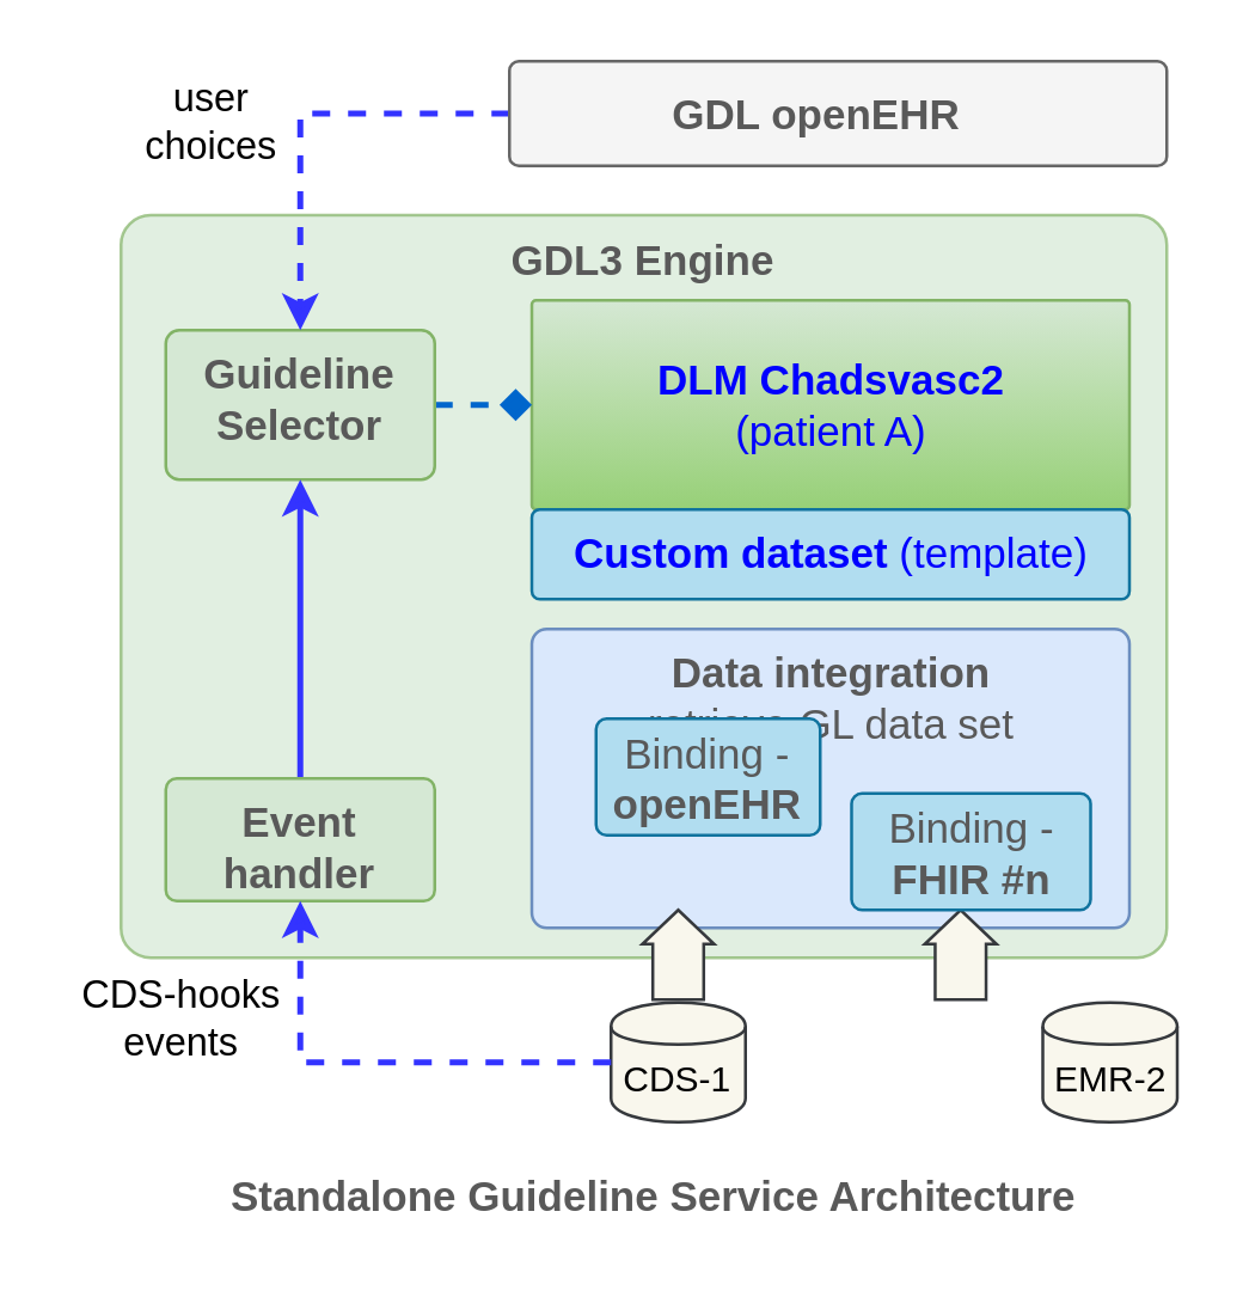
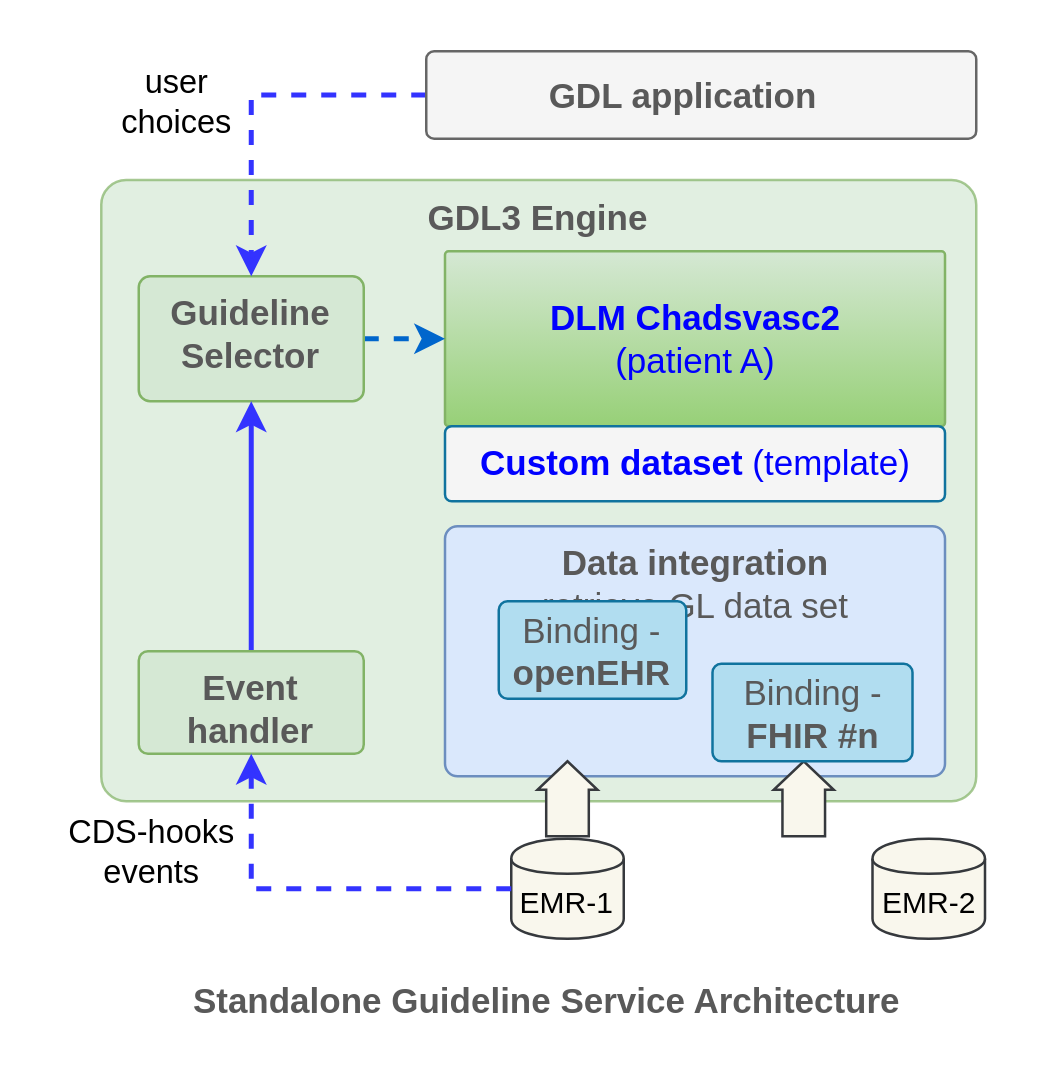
  <mxCell id="0" />
  <mxCell id="1" parent="0" />
  <mxCell id="2" value="&lt;span style=&quot;font-size: 14px&quot;&gt;GDL3 Engine&lt;br&gt;&lt;/span&gt;" style="rounded=1;whiteSpace=wrap;html=1;fillColor=#d5e8d4;fontSize=14;arcSize=4;verticalAlign=top;strokeWidth=1;strokeColor=#82b366;fontStyle=1;opacity=70;fontColor=#595959;" parent="1" vertex="1"><mxGeometry x="40" y="71.5" width="350" height="248.5" as="geometry" /></mxCell>
  <mxCell id="3" value="&lt;span style=&quot;font-size: 14px&quot;&gt;&lt;b&gt;DLM Chadsvasc2&lt;/b&gt; &lt;br&gt;(patient A)&lt;br&gt;&lt;/span&gt;" style="rounded=1;whiteSpace=wrap;html=1;strokeColor=#82b366;fillColor=#d5e8d4;fontSize=14;arcSize=2;gradientColor=#97d077;fontColor=#0000FF;fontStyle=0;verticalAlign=middle;" parent="1" vertex="1"><mxGeometry x="177.5" y="100" width="200" height="70" as="geometry" /></mxCell>
- <mxCell id="4" style="edgeStyle=orthogonalEdgeStyle;rounded=0;orthogonalLoop=1;jettySize=auto;html=1;exitX=1;exitY=0.5;exitDx=0;exitDy=0;entryX=0;entryY=0.5;entryDx=0;entryDy=0;dashed=1;strokeColor=#0066CC;strokeWidth=2;fontSize=12;fontColor=#666666;fontStyle=0;endArrow=diamond;" parent="1" source="5" target="3" edge="1"><mxGeometry relative="1" as="geometry"><mxPoint x="115" y="150" as="targetPoint" /></mxGeometry></mxCell>
+ <mxCell id="4" style="edgeStyle=orthogonalEdgeStyle;rounded=0;orthogonalLoop=1;jettySize=auto;html=1;exitX=1;exitY=0.5;exitDx=0;exitDy=0;entryX=0;entryY=0.5;entryDx=0;entryDy=0;dashed=1;strokeColor=#0066CC;strokeWidth=2;fontSize=12;fontColor=#666666;fontStyle=0" parent="1" source="5" target="3" edge="1"><mxGeometry relative="1" as="geometry"><mxPoint x="115" y="150" as="targetPoint" /></mxGeometry></mxCell>
  <mxCell id="5" value="&lt;span style=&quot;font-size: 14px&quot;&gt;&lt;span&gt;Guideline Selector&lt;/span&gt;&lt;br&gt;&lt;/span&gt;" style="rounded=1;whiteSpace=wrap;html=1;strokeColor=#82b366;fillColor=#d5e8d4;fontSize=14;arcSize=9;verticalAlign=top;fontStyle=1;fontColor=#595959;" parent="1" vertex="1"><mxGeometry x="55" y="110" width="90" height="50" as="geometry" /></mxCell>
  <mxCell id="6" style="edgeStyle=orthogonalEdgeStyle;rounded=0;orthogonalLoop=1;jettySize=auto;html=1;exitX=0;exitY=0.5;exitDx=0;exitDy=0;entryX=0.5;entryY=0;entryDx=0;entryDy=0;dashed=1;strokeColor=#3333FF;strokeWidth=2;fontSize=12;fontColor=#666666;fontStyle=0" parent="1" source="7" target="5" edge="1"><mxGeometry relative="1" as="geometry" /></mxCell>
- <mxCell id="7" value="&lt;span style=&quot;font-size: 14px&quot;&gt;GDL openEHR&lt;br&gt;&lt;/span&gt;" style="rounded=1;whiteSpace=wrap;html=1;strokeColor=#666666;fillColor=#f5f5f5;fontSize=14;arcSize=9;verticalAlign=middle;fontStyle=1;align=center;spacingRight=14;fontColor=#595959;" parent="1" vertex="1"><mxGeometry x="170" y="20" width="220" height="35" as="geometry" /></mxCell>
+ <mxCell id="7" value="&lt;span style=&quot;font-size: 14px&quot;&gt;GDL application&lt;br&gt;&lt;/span&gt;" style="rounded=1;whiteSpace=wrap;html=1;strokeColor=#666666;fillColor=#f5f5f5;fontSize=14;arcSize=9;verticalAlign=middle;fontStyle=1;align=center;spacingRight=14;fontColor=#595959;" parent="1" vertex="1"><mxGeometry x="170" y="20" width="220" height="35" as="geometry" /></mxCell>
  <mxCell id="8" style="edgeStyle=orthogonalEdgeStyle;rounded=0;orthogonalLoop=1;jettySize=auto;html=1;exitX=0.5;exitY=0;exitDx=0;exitDy=0;entryX=0.5;entryY=1;entryDx=0;entryDy=0;dashed=0;strokeColor=#3333FF;strokeWidth=2;fontSize=12;fontColor=#666666;fontStyle=0;" parent="1" source="19" target="5" edge="1"><mxGeometry relative="1" as="geometry"><mxPoint x="130" y="30" as="sourcePoint" /><mxPoint x="45" y="74" as="targetPoint" /></mxGeometry></mxCell>
  <mxCell id="9" value="user &lt;br&gt;choices" style="text;html=1;align=center;verticalAlign=middle;resizable=0;points=[];autosize=1;fontSize=13;fontStyle=0" parent="1" vertex="1"><mxGeometry x="40" y="20" width="60" height="40" as="geometry" /></mxCell>
  <mxCell id="10" value="CDS-hooks &lt;br&gt;events" style="text;html=1;align=center;verticalAlign=middle;resizable=0;points=[];autosize=1;fontSize=13;fontStyle=0" parent="1" vertex="1"><mxGeometry x="20" y="320" width="80" height="40" as="geometry" /></mxCell>
  <mxCell id="11" value="Standalone Guideline Service Architecture" style="text;html=1;align=center;verticalAlign=middle;resizable=0;points=[];autosize=1;fontSize=14;fontColor=#595959;fontStyle=1" parent="1" vertex="1"><mxGeometry x="62.5" y="390" width="310" height="20" as="geometry" /></mxCell>
  <mxCell id="12" value="&lt;span style=&quot;font-size: 14px&quot;&gt;&lt;span&gt;&lt;b&gt;Data integration&lt;/b&gt;&lt;br&gt;&lt;/span&gt;retrieve GL data set&lt;br&gt;&lt;/span&gt;" style="rounded=1;whiteSpace=wrap;html=1;strokeColor=#6c8ebf;fillColor=#dae8fc;fontSize=14;arcSize=5;verticalAlign=top;fontColor=#595959;fontStyle=0" parent="1" vertex="1"><mxGeometry x="177.5" y="210" width="200" height="100" as="geometry" /></mxCell>
  <mxCell id="13" value="&lt;span style=&quot;font-size: 14px&quot;&gt;&lt;span&gt;Binding - &lt;br&gt;&lt;b&gt;openEHR&lt;/b&gt;&lt;/span&gt;&lt;br&gt;&lt;/span&gt;" style="rounded=1;whiteSpace=wrap;html=1;strokeColor=#10739e;fillColor=#b1ddf0;fontSize=14;arcSize=9;fontStyle=0;fontColor=#595959;" parent="1" vertex="1"><mxGeometry x="199" y="240" width="75" height="39" as="geometry" /></mxCell>
- <mxCell id="14" value="CDS-1" style="shape=cylinder;whiteSpace=wrap;html=1;boundedLbl=1;backgroundOutline=1;strokeColor=#36393d;strokeWidth=1;fillColor=#f9f7ed;fontStyle=0" parent="1" vertex="1"><mxGeometry x="204" y="335" width="45" height="40" as="geometry" /></mxCell>
+ <mxCell id="14" value="EMR-1" style="shape=cylinder;whiteSpace=wrap;html=1;boundedLbl=1;backgroundOutline=1;strokeColor=#36393d;strokeWidth=1;fillColor=#f9f7ed;fontStyle=0" parent="1" vertex="1"><mxGeometry x="204" y="335" width="45" height="40" as="geometry" /></mxCell>
  <mxCell id="15" value="EMR-2" style="shape=cylinder;whiteSpace=wrap;html=1;boundedLbl=1;backgroundOutline=1;strokeColor=#36393d;strokeWidth=1;fillColor=#f9f7ed;fontStyle=0" parent="1" vertex="1"><mxGeometry x="348.5" y="335" width="45" height="40" as="geometry" /></mxCell>
  <mxCell id="16" value="" style="html=1;shadow=0;align=center;verticalAlign=middle;shape=mxgraph.arrows2.arrow;dy=0.29;dx=11.4;direction=north;notch=0;fillColor=#f9f7ed;strokeColor=#36393d;fontStyle=0" parent="1" vertex="1"><mxGeometry x="214.5" y="304" width="24" height="30" as="geometry" /></mxCell>
  <mxCell id="17" value="" style="html=1;shadow=0;align=center;verticalAlign=middle;shape=mxgraph.arrows2.arrow;dy=0.29;dx=11.4;direction=north;notch=0;fillColor=#f9f7ed;strokeColor=#36393d;fontStyle=0" parent="1" vertex="1"><mxGeometry x="309" y="304" width="24" height="30" as="geometry" /></mxCell>
  <mxCell id="18" value="&lt;span style=&quot;font-size: 14px&quot;&gt;&lt;span&gt;Binding - &lt;br&gt;&lt;b&gt;FHIR #n&lt;/b&gt;&lt;/span&gt;&lt;br&gt;&lt;/span&gt;" style="rounded=1;whiteSpace=wrap;html=1;strokeColor=#10739e;fillColor=#b1ddf0;fontSize=14;arcSize=9;fontStyle=0;fontColor=#595959;" parent="1" vertex="1"><mxGeometry x="284.5" y="265" width="80" height="39" as="geometry" /></mxCell>
  <mxCell id="19" value="&lt;span style=&quot;font-size: 14px&quot;&gt;&lt;span&gt;Event handler&lt;/span&gt;&lt;br&gt;&lt;/span&gt;" style="rounded=1;whiteSpace=wrap;html=1;strokeColor=#82b366;fillColor=#d5e8d4;fontSize=14;arcSize=9;verticalAlign=top;fontStyle=1;fontColor=#595959;" parent="1" vertex="1"><mxGeometry x="55" y="260" width="90" height="41" as="geometry" /></mxCell>
  <mxCell id="20" style="edgeStyle=orthogonalEdgeStyle;rounded=0;orthogonalLoop=1;jettySize=auto;html=1;exitX=0;exitY=0.5;exitDx=0;exitDy=0;entryX=0.5;entryY=1;entryDx=0;entryDy=0;dashed=1;strokeColor=#3333FF;strokeWidth=2;fontSize=12;fontColor=#666666;fontStyle=0" parent="1" source="14" target="19" edge="1"><mxGeometry relative="1" as="geometry"><mxPoint x="219" y="352" as="sourcePoint" /><mxPoint x="36" y="230" as="targetPoint" /></mxGeometry></mxCell>
- <mxCell id="21" value="&lt;span style=&quot;font-size: 14px&quot;&gt;&lt;b&gt;Custom dataset&lt;/b&gt; (template)&lt;br&gt;&lt;/span&gt;" style="rounded=1;whiteSpace=wrap;html=1;strokeColor=#10739e;fillColor=#b1ddf0;fontSize=14;arcSize=9;fontStyle=0;fontColor=#0000FF;" parent="1" vertex="1"><mxGeometry x="177.5" y="170" width="200" height="30" as="geometry" /></mxCell>
+ <mxCell id="21" value="&lt;span style=&quot;font-size: 14px&quot;&gt;&lt;b&gt;Custom dataset&lt;/b&gt; (template)&lt;br&gt;&lt;/span&gt;" style="rounded=1;whiteSpace=wrap;html=1;strokeColor=#10739e;fillColor=#f5f5f5;fontSize=14;arcSize=9;fontStyle=0;fontColor=#0000FF;" parent="1" vertex="1"><mxGeometry x="177.5" y="170" width="200" height="30" as="geometry" /></mxCell>
